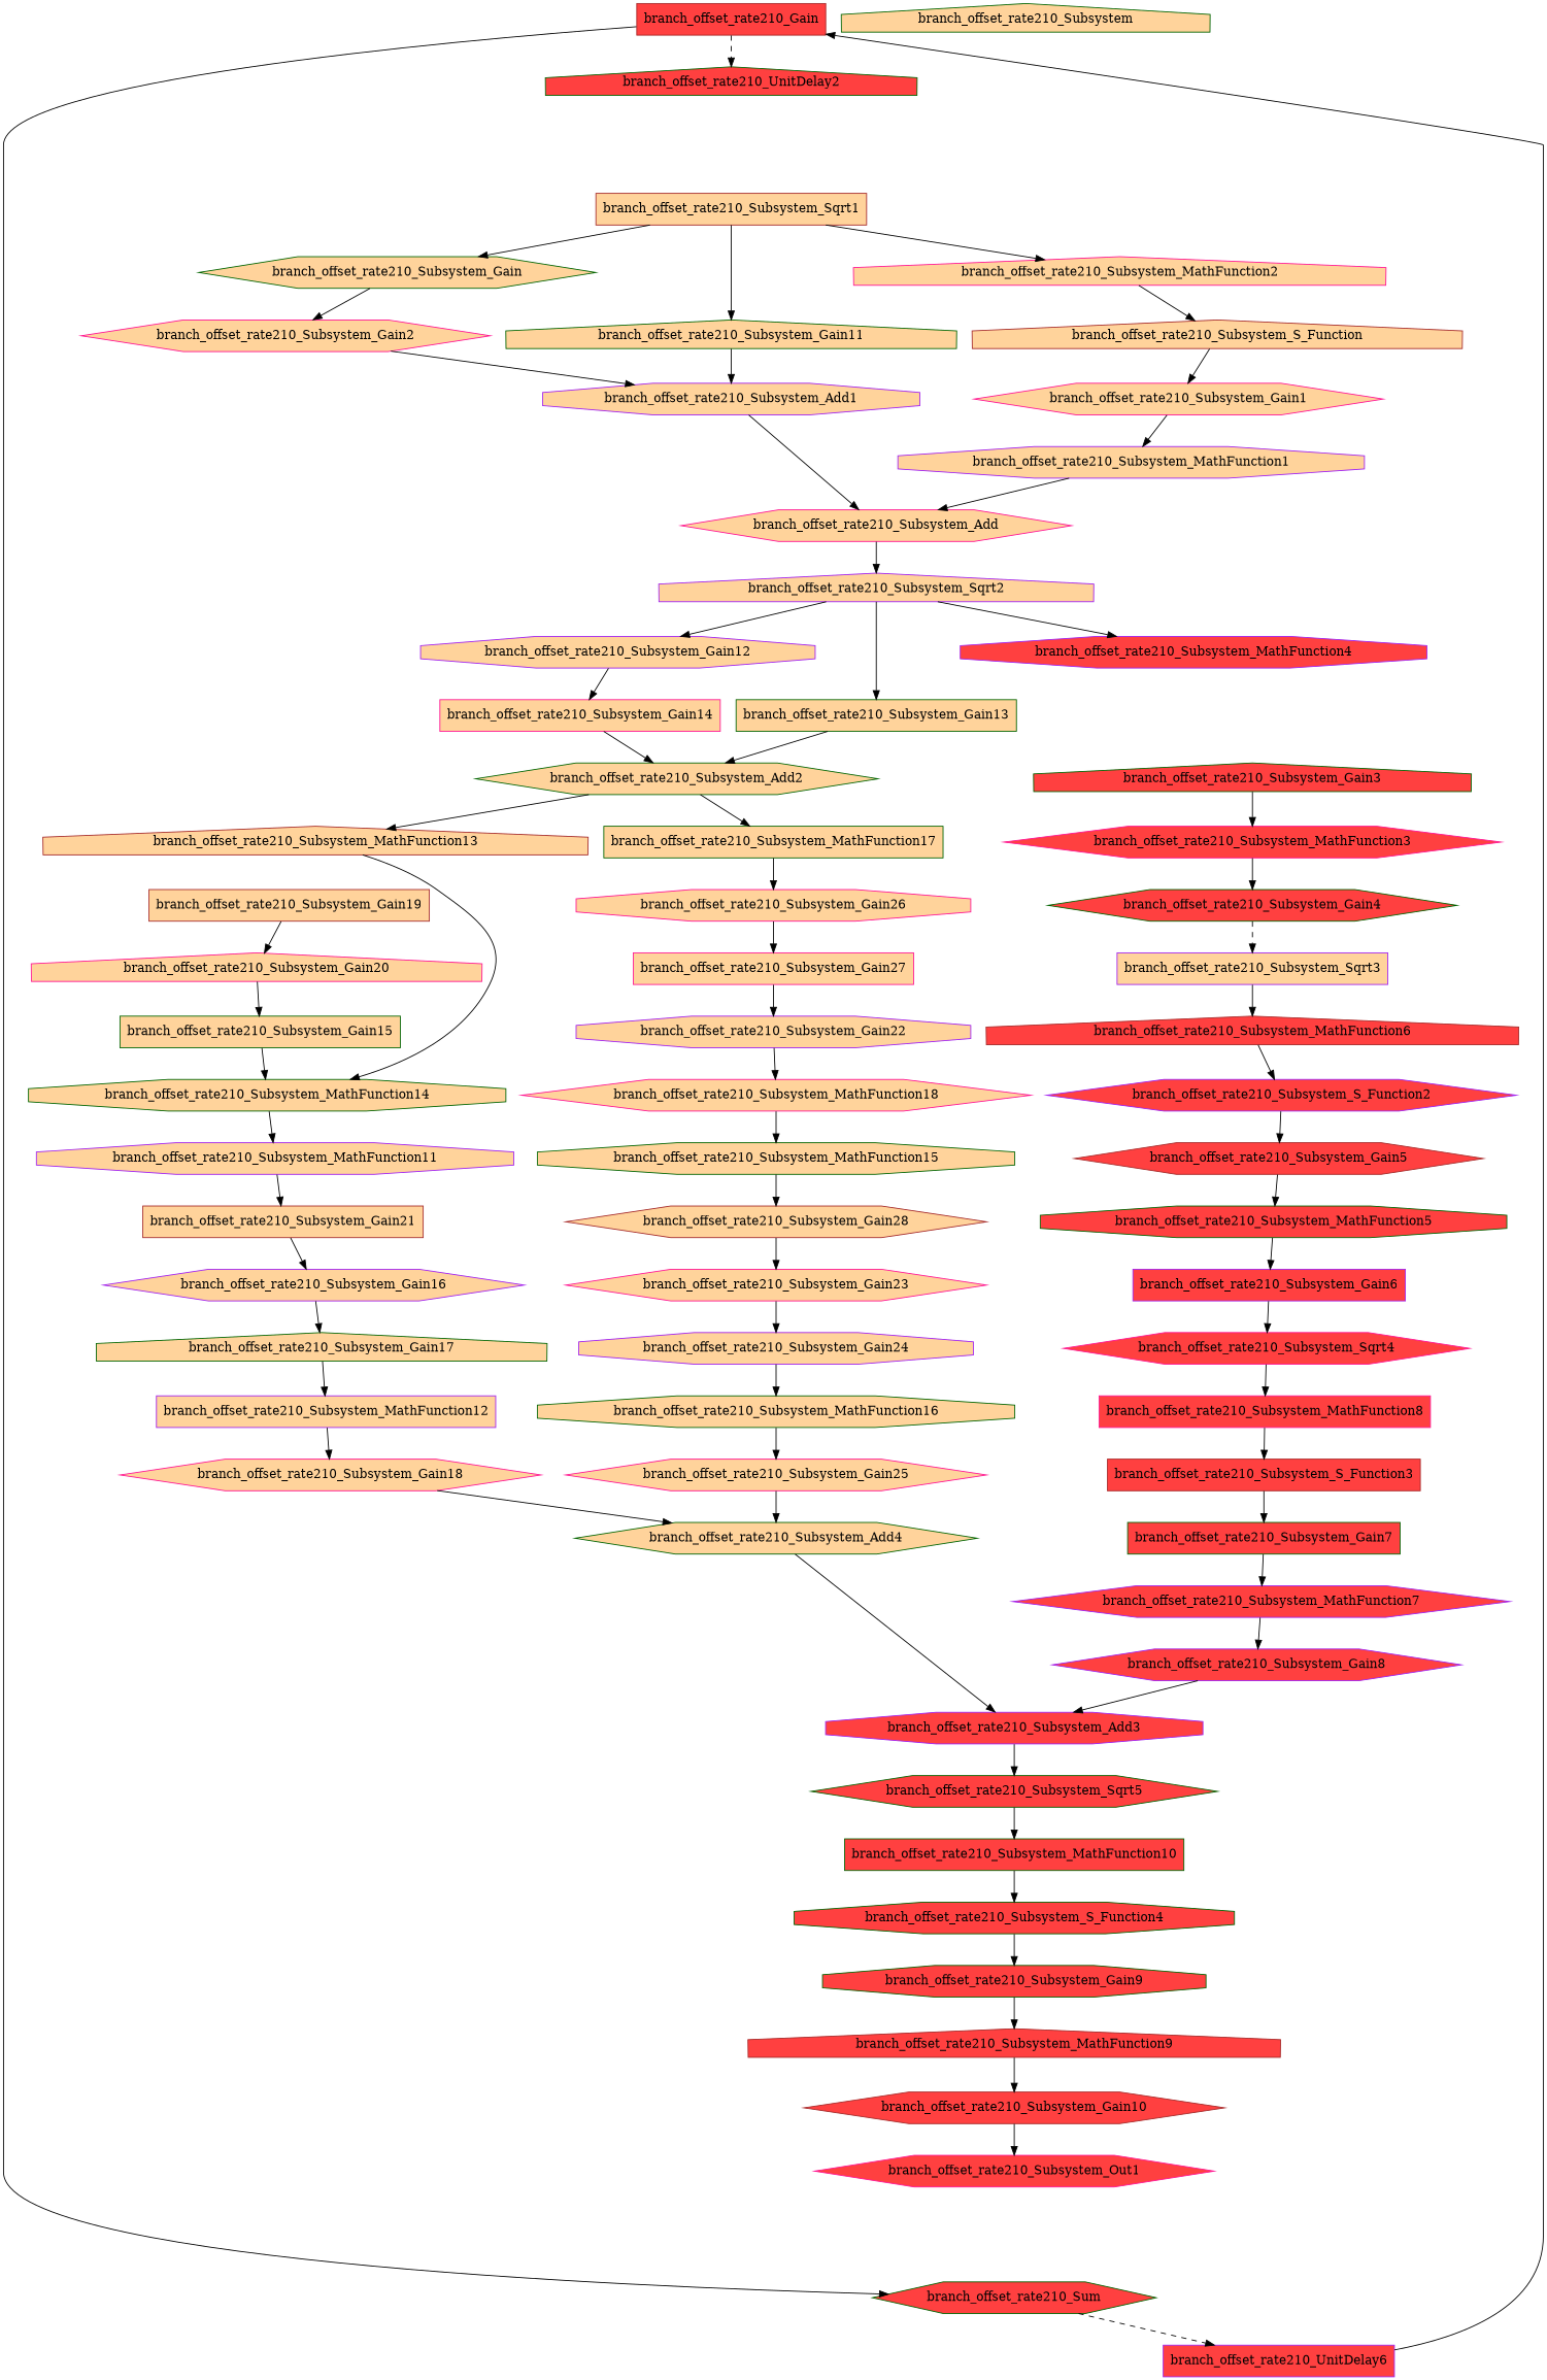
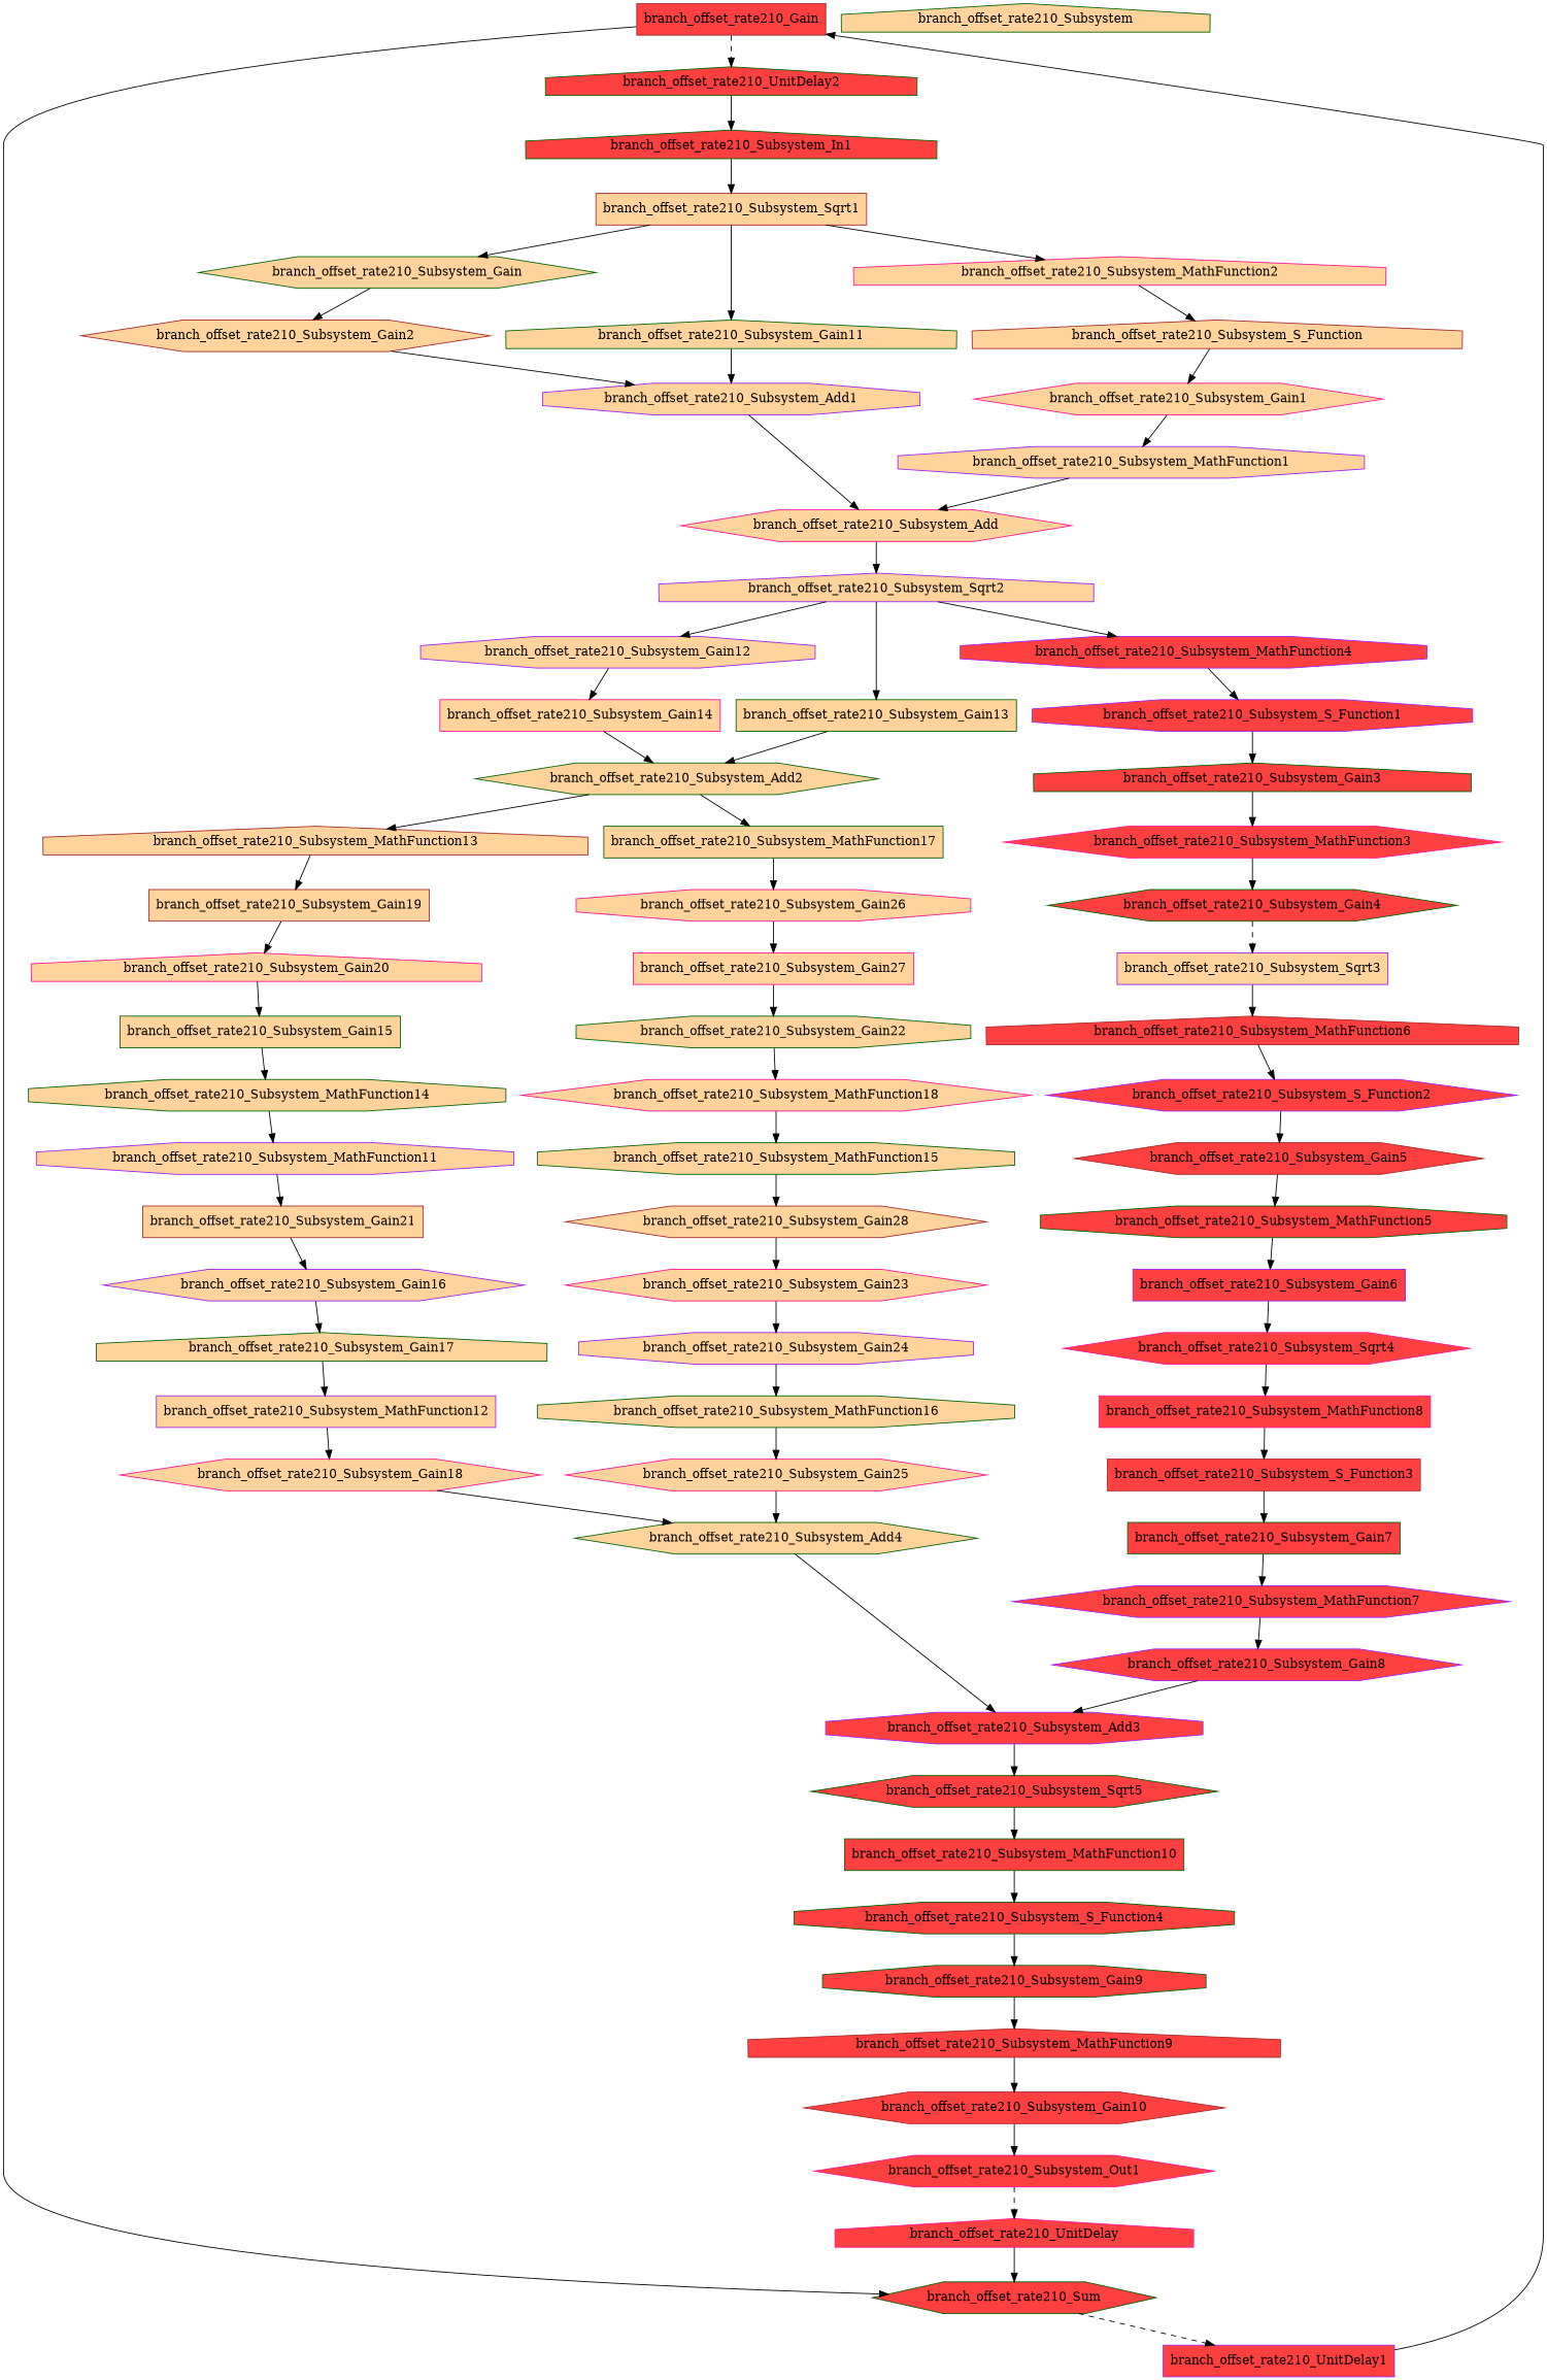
  digraph {
    node [color=darkgreen fillcolor=burlywood1 shape=hexagon style=filled]
    edge [color=black style=solid]
    n1 [color=brown fillcolor=brown1 label=branch_offset_rate210_Gain shape=box]
    n2 [fillcolor=brown1 label=branch_offset_rate210_Sum]
    n3 [fillcolor=brown1 label=branch_offset_rate210_UnitDelay2 shape=house]
-   n4 [color=purple fillcolor=brown1 label=branch_offset_rate210_UnitDelay6 shape=box]
+   n4 [color=purple fillcolor=brown1 label=branch_offset_rate210_UnitDelay1 shape=box]
+   n5 [fillcolor=brown1 label=branch_offset_rate210_Subsystem_In1 shape=house]
    n6 [color=brown label=branch_offset_rate210_Subsystem_Sqrt1 shape=box]
    n7 [label=branch_offset_rate210_Subsystem shape=house]
    n8 [color=deeppink label=branch_offset_rate210_Subsystem_Add]
    n9 [color=purple label=branch_offset_rate210_Subsystem_Sqrt2 shape=house]
    n10 [color=purple label=branch_offset_rate210_Subsystem_Gain12 shape=octagon]
    n11 [label=branch_offset_rate210_Subsystem_Gain13 shape=box]
    n12 [color=purple fillcolor=brown1 label=branch_offset_rate210_Subsystem_MathFunction4 shape=octagon]
    n13 [color=deeppink label=branch_offset_rate210_Subsystem_Gain14 shape=box]
    n14 [label=branch_offset_rate210_Subsystem_Add2]
+   n15 [color=purple fillcolor=brown1 label=branch_offset_rate210_Subsystem_S_Function1 shape=octagon]
    n16 [color=purple label=branch_offset_rate210_Subsystem_Add1 shape=octagon]
    n17 [color=brown label=branch_offset_rate210_Subsystem_MathFunction13 shape=house]
    n18 [label=branch_offset_rate210_Subsystem_MathFunction17 shape=box]
    n19 [color=brown label=branch_offset_rate210_Subsystem_Gain19 shape=box]
    n20 [color=deeppink label=branch_offset_rate210_Subsystem_Gain26 shape=octagon]
    n21 [color=deeppink label=branch_offset_rate210_Subsystem_Gain20 shape=house]
    n22 [color=deeppink label=branch_offset_rate210_Subsystem_Gain27 shape=box]
    n23 [color=purple fillcolor=brown1 label=branch_offset_rate210_Subsystem_Add3 shape=octagon]
    n24 [fillcolor=brown1 label=branch_offset_rate210_Subsystem_Sqrt5]
    n25 [fillcolor=brown1 label=branch_offset_rate210_Subsystem_MathFunction10 shape=box]
    n26 [fillcolor=brown1 label=branch_offset_rate210_Subsystem_S_Function4 shape=octagon]
    n27 [label=branch_offset_rate210_Subsystem_Add4]
    n28 [label=branch_offset_rate210_Subsystem_Gain]
-   n29 [color=deeppink label=branch_offset_rate210_Subsystem_Gain2]
+   n29 [color=brown label=branch_offset_rate210_Subsystem_Gain2]
    n30 [color=deeppink label=branch_offset_rate210_Subsystem_Gain1]
    n31 [color=purple label=branch_offset_rate210_Subsystem_MathFunction1 shape=octagon]
    n32 [color=brown fillcolor=brown1 label=branch_offset_rate210_Subsystem_Gain10]
    n33 [color=deeppink fillcolor=brown1 label=branch_offset_rate210_Subsystem_Out1]
+   n34 [color=deeppink fillcolor=brown1 label=branch_offset_rate210_UnitDelay shape=house]
    n35 [label=branch_offset_rate210_Subsystem_Gain11 shape=house]
    n36 [label=branch_offset_rate210_Subsystem_Gain15 shape=box]
    n37 [label=branch_offset_rate210_Subsystem_MathFunction14 shape=octagon]
    n38 [color=purple label=branch_offset_rate210_Subsystem_MathFunction11 shape=octagon]
    n39 [color=brown label=branch_offset_rate210_Subsystem_Gain21 shape=box]
    n40 [color=purple label=branch_offset_rate210_Subsystem_Gain16]
    n41 [label=branch_offset_rate210_Subsystem_Gain17 shape=house]
    n42 [color=purple label=branch_offset_rate210_Subsystem_MathFunction12 shape=box]
    n43 [color=deeppink label=branch_offset_rate210_Subsystem_Gain18]
-   n44 [color=purple label=branch_offset_rate210_Subsystem_Gain22 shape=octagon]
+   n44 [label=branch_offset_rate210_Subsystem_Gain22 shape=octagon]
    n45 [color=deeppink label=branch_offset_rate210_Subsystem_MathFunction18]
    n46 [label=branch_offset_rate210_Subsystem_MathFunction15 shape=octagon]
    n47 [color=brown label=branch_offset_rate210_Subsystem_Gain28]
    n48 [color=deeppink label=branch_offset_rate210_Subsystem_Gain23]
    n49 [color=purple label=branch_offset_rate210_Subsystem_Gain24 shape=octagon]
    n50 [label=branch_offset_rate210_Subsystem_MathFunction16 shape=octagon]
    n51 [color=deeppink label=branch_offset_rate210_Subsystem_Gain25]
    n52 [fillcolor=brown1 label=branch_offset_rate210_Subsystem_Gain3 shape=house]
    n53 [color=deeppink fillcolor=brown1 label=branch_offset_rate210_Subsystem_MathFunction3]
    n54 [fillcolor=brown1 label=branch_offset_rate210_Subsystem_Gain4]
    n55 [color=purple label=branch_offset_rate210_Subsystem_Sqrt3 shape=box]
    n56 [color=brown fillcolor=brown1 label=branch_offset_rate210_Subsystem_MathFunction6 shape=house]
    n57 [color=purple fillcolor=brown1 label=branch_offset_rate210_Subsystem_S_Function2]
    n58 [color=brown fillcolor=brown1 label=branch_offset_rate210_Subsystem_Gain5]
    n59 [fillcolor=brown1 label=branch_offset_rate210_Subsystem_MathFunction5 shape=octagon]
    n60 [color=purple fillcolor=brown1 label=branch_offset_rate210_Subsystem_Gain6 shape=box]
    n61 [color=deeppink fillcolor=brown1 label=branch_offset_rate210_Subsystem_Sqrt4]
    n62 [color=deeppink fillcolor=brown1 label=branch_offset_rate210_Subsystem_MathFunction8 shape=box]
    n63 [color=brown fillcolor=brown1 label=branch_offset_rate210_Subsystem_S_Function3 shape=box]
    n64 [fillcolor=brown1 label=branch_offset_rate210_Subsystem_Gain7 shape=box]
    n65 [color=purple fillcolor=brown1 label=branch_offset_rate210_Subsystem_MathFunction7]
    n66 [color=purple fillcolor=brown1 label=branch_offset_rate210_Subsystem_Gain8]
    n67 [fillcolor=brown1 label=branch_offset_rate210_Subsystem_Gain9 shape=octagon]
    n68 [color=brown fillcolor=brown1 label=branch_offset_rate210_Subsystem_MathFunction9 shape=house]
    n69 [color=deeppink label=branch_offset_rate210_Subsystem_MathFunction2 shape=house]
    n70 [color=brown label=branch_offset_rate210_Subsystem_S_Function shape=house]
    n1 -> n2
    n1 -> n3 [style=dashed]
    n2 -> n4 [style=dashed]
+   n3 -> n5
    n4 -> n1
+   n5 -> n6
    n6 -> n28
    n6 -> n35
    n6 -> n69
    n8 -> n9
    n9 -> n10
    n9 -> n11
    n9 -> n12
    n10 -> n13
    n11 -> n14
+   n12 -> n15
    n13 -> n14
    n14 -> n17
    n14 -> n18
+   n15 -> n52
    n16 -> n8
-   n17 -> n37
+   n17 -> n19
    n18 -> n20
    n19 -> n21
    n20 -> n22
    n21 -> n36
    n22 -> n44
    n23 -> n24
    n24 -> n25
    n25 -> n26
    n26 -> n67
    n27 -> n23
    n28 -> n29
    n29 -> n16
    n30 -> n31
    n31 -> n8
    n32 -> n33
+   n33 -> n34 [style=dashed]
+   n34 -> n2
    n35 -> n16
    n36 -> n37
    n37 -> n38
    n38 -> n39
    n39 -> n40
    n40 -> n41
    n41 -> n42
    n42 -> n43
    n43 -> n27
    n44 -> n45
    n45 -> n46
    n46 -> n47
    n47 -> n48
    n48 -> n49
    n49 -> n50
    n50 -> n51
    n51 -> n27
    n52 -> n53
    n53 -> n54
    n54 -> n55 [style=dashed]
    n55 -> n56
    n56 -> n57
    n57 -> n58
    n58 -> n59
    n59 -> n60
    n60 -> n61
    n61 -> n62
    n62 -> n63
    n63 -> n64
    n64 -> n65
    n65 -> n66
    n66 -> n23
    n67 -> n68
    n68 -> n32
    n69 -> n70
    n70 -> n30
  }
